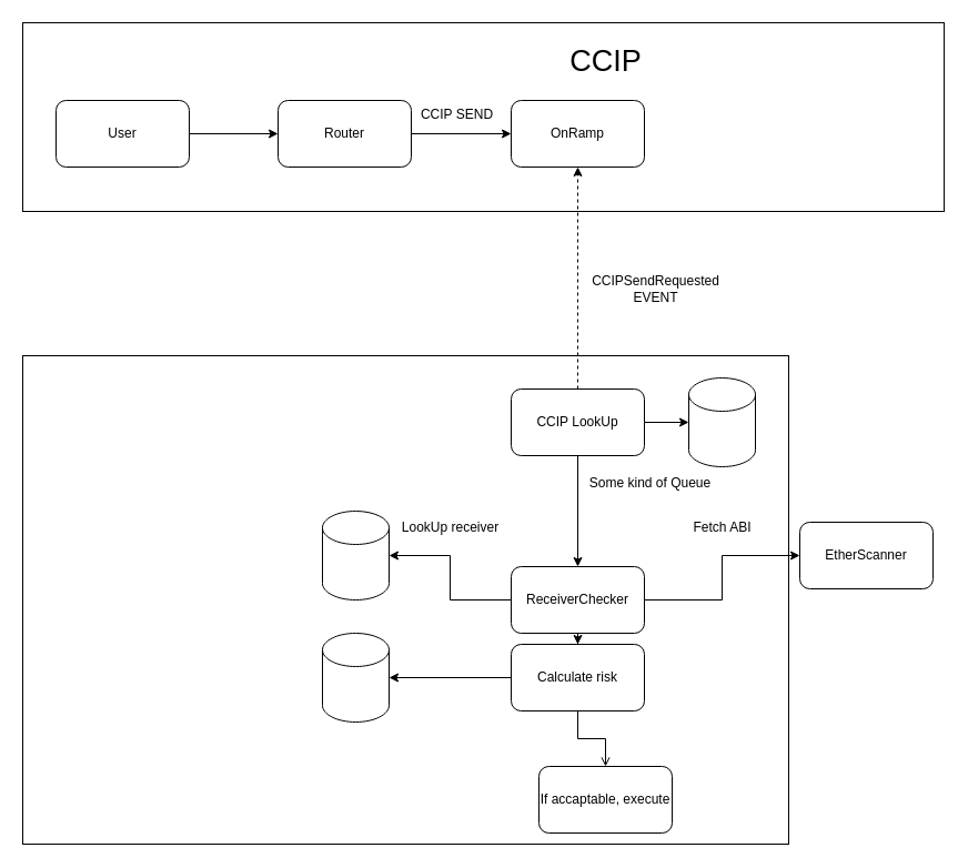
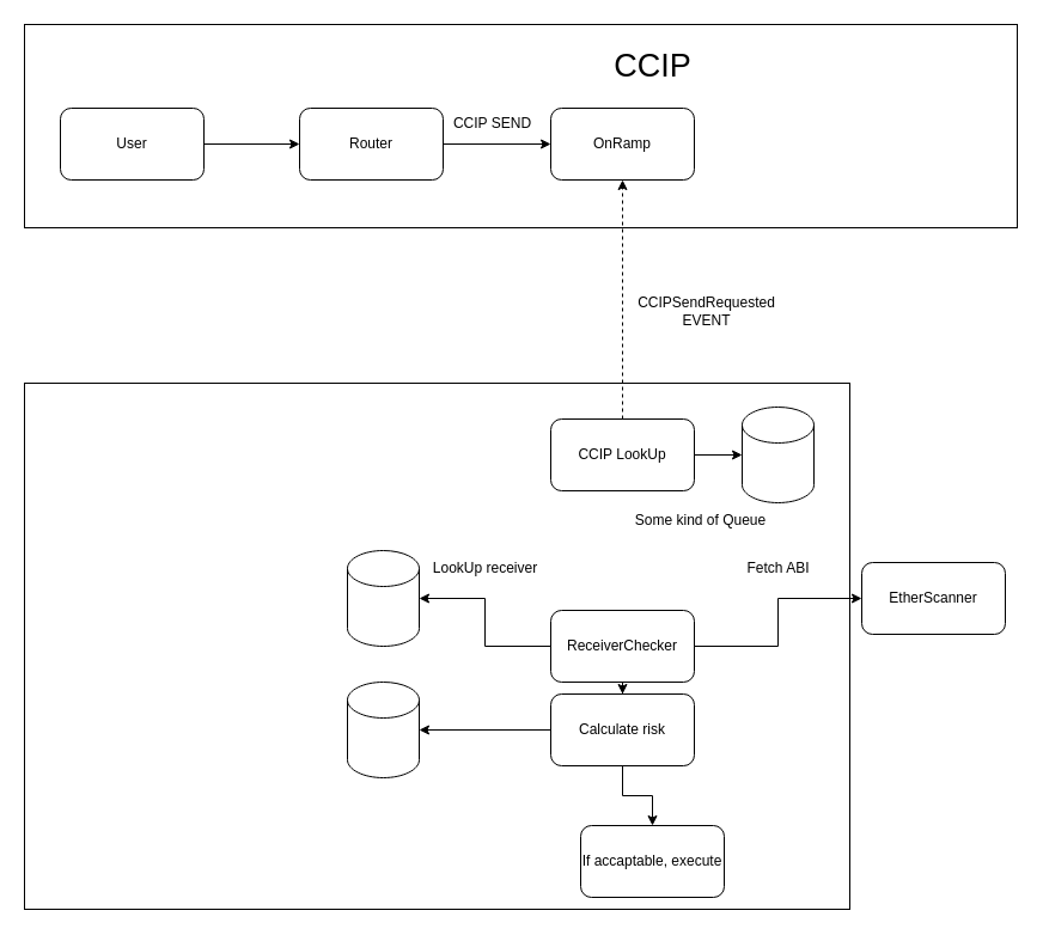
  <mxCell id="0" />
  <mxCell id="1" parent="0" />
  <mxCell id="2" value="" style="rounded=0;whiteSpace=wrap;html=1;" vertex="1" parent="1"><mxGeometry y="320" width="690" height="440" as="geometry" x="20" /></mxCell>
  <mxCell id="3" value="" style="whiteSpace=wrap;html=1;" vertex="1" parent="1"><mxGeometry y="20" width="830" height="170" as="geometry" x="20" /></mxCell>
  <mxCell id="4" value="OnRamp" style="rounded=1;whiteSpace=wrap;html=1;" vertex="1" parent="1"><mxGeometry x="460" y="90" width="120" height="60" as="geometry" /></mxCell>
  <mxCell id="5" style="edgeStyle=orthogonalEdgeStyle;rounded=0;orthogonalLoop=1;jettySize=auto;html=1;" edge="1" parent="1" source="6" target="4"><mxGeometry relative="1" as="geometry" /></mxCell>
  <mxCell id="6" value="Router" style="rounded=1;whiteSpace=wrap;html=1;" vertex="1" parent="1"><mxGeometry x="250" y="90" width="120" height="60" as="geometry" /></mxCell>
  <mxCell id="7" style="edgeStyle=orthogonalEdgeStyle;rounded=0;orthogonalLoop=1;jettySize=auto;html=1;" edge="1" parent="1" source="8" target="6"><mxGeometry relative="1" as="geometry" /></mxCell>
  <mxCell id="8" value="User" style="rounded=1;whiteSpace=wrap;html=1;" vertex="1" parent="1"><mxGeometry x="50" y="90" width="120" height="60" as="geometry" /></mxCell>
  <mxCell id="9" value="CCIP SEND" style="text;html=1;align=center;verticalAlign=middle;resizable=0;points=[];autosize=1;strokeColor=none;fillColor=none;" vertex="1" parent="1"><mxGeometry x="366" y="88" width="90" height="30" as="geometry" /></mxCell>
  <mxCell id="10" value="CCIPSendRequested&lt;br&gt;EVENT" style="text;html=1;align=center;verticalAlign=middle;resizable=0;points=[];autosize=1;strokeColor=none;fillColor=none;" vertex="1" parent="1"><mxGeometry x="520" y="240" width="140" height="40" as="geometry" /></mxCell>
  <mxCell id="11" style="edgeStyle=orthogonalEdgeStyle;rounded=0;orthogonalLoop=1;jettySize=auto;html=1;dashed=1;" edge="1" parent="1" source="14" target="4"><mxGeometry relative="1" as="geometry" /></mxCell>
  <mxCell id="12" style="edgeStyle=orthogonalEdgeStyle;rounded=0;orthogonalLoop=1;jettySize=auto;html=1;" edge="1" parent="1" source="14" target="16"><mxGeometry relative="1" as="geometry" /></mxCell>
- <mxCell id="13" style="edgeStyle=orthogonalEdgeStyle;rounded=0;orthogonalLoop=1;jettySize=auto;html=1;" edge="1" parent="1" source="14" target="20"><mxGeometry relative="1" as="geometry" /></mxCell>
  <mxCell id="14" value="CCIP LookUp" style="rounded=1;whiteSpace=wrap;html=1;" vertex="1" parent="1"><mxGeometry x="460" y="350" width="120" height="60" as="geometry" /></mxCell>
  <mxCell id="15" value="&lt;font style=&quot;font-size: 27px;&quot;&gt;CCIP&lt;/font&gt;" style="text;html=1;align=center;verticalAlign=middle;resizable=0;points=[];autosize=1;strokeColor=none;fillColor=none;" vertex="1" parent="1"><mxGeometry x="500" y="30" width="90" height="50" as="geometry" /></mxCell>
  <mxCell id="16" value="" style="shape=cylinder3;whiteSpace=wrap;html=1;boundedLbl=1;backgroundOutline=1;size=15;" vertex="1" parent="1"><mxGeometry x="620" y="340" width="60" height="80" as="geometry" /></mxCell>
  <mxCell id="17" style="edgeStyle=orthogonalEdgeStyle;rounded=0;orthogonalLoop=1;jettySize=auto;html=1;" edge="1" parent="1" source="20" target="21"><mxGeometry relative="1" as="geometry" /></mxCell>
  <mxCell id="18" style="edgeStyle=orthogonalEdgeStyle;rounded=0;orthogonalLoop=1;jettySize=auto;html=1;" edge="1" parent="1" source="20" target="22"><mxGeometry relative="1" as="geometry" /></mxCell>
  <mxCell id="19" value="" style="edgeStyle=orthogonalEdgeStyle;rounded=0;orthogonalLoop=1;jettySize=auto;html=1;" edge="1" parent="1" source="20" target="28"><mxGeometry relative="1" as="geometry" /></mxCell>
  <mxCell id="20" value="ReceiverChecker" style="rounded=1;whiteSpace=wrap;html=1;" vertex="1" parent="1"><mxGeometry x="460" y="510" width="120" height="60" as="geometry" /></mxCell>
  <mxCell id="21" value="" style="shape=cylinder3;whiteSpace=wrap;html=1;boundedLbl=1;backgroundOutline=1;size=15;" vertex="1" parent="1"><mxGeometry x="290" y="460" width="60" height="80" as="geometry" /></mxCell>
  <mxCell id="22" value="EtherScanner" style="rounded=1;whiteSpace=wrap;html=1;" vertex="1" parent="1"><mxGeometry x="720" y="470" width="120" height="60" as="geometry" /></mxCell>
  <mxCell id="23" value="LookUp receiver" style="text;html=1;align=center;verticalAlign=middle;resizable=0;points=[];autosize=1;strokeColor=none;fillColor=none;" vertex="1" parent="1"><mxGeometry x="350" y="460" width="110" height="30" as="geometry" /></mxCell>
  <mxCell id="24" value="Fetch ABI " style="text;html=1;align=center;verticalAlign=middle;resizable=0;points=[];autosize=1;strokeColor=none;fillColor=none;" vertex="1" parent="1"><mxGeometry x="610" y="460" width="80" height="30" as="geometry" /></mxCell>
  <mxCell id="25" value="Some kind of Queue" style="text;html=1;align=center;verticalAlign=middle;resizable=0;points=[];autosize=1;strokeColor=none;fillColor=none;" vertex="1" parent="1"><mxGeometry x="520" y="420" width="130" height="30" as="geometry" /></mxCell>
  <mxCell id="26" value="" style="edgeStyle=orthogonalEdgeStyle;rounded=0;orthogonalLoop=1;jettySize=auto;html=1;" edge="1" parent="1" source="28" target="29"><mxGeometry relative="1" as="geometry" /></mxCell>
- <mxCell id="27" value="" style="edgeStyle=orthogonalEdgeStyle;rounded=0;orthogonalLoop=1;jettySize=auto;html=1;endArrow=open;" edge="1" parent="1" source="28" target="30"><mxGeometry relative="1" as="geometry" /></mxCell>
+ <mxCell id="27" value="" style="edgeStyle=orthogonalEdgeStyle;rounded=0;orthogonalLoop=1;jettySize=auto;html=1;" edge="1" parent="1" source="28" target="30"><mxGeometry relative="1" as="geometry" /></mxCell>
  <mxCell id="28" value="Calculate risk" style="whiteSpace=wrap;html=1;rounded=1;" vertex="1" parent="1"><mxGeometry x="460" y="580" width="120" height="60" as="geometry" /></mxCell>
  <mxCell id="29" value="" style="shape=cylinder3;whiteSpace=wrap;html=1;boundedLbl=1;backgroundOutline=1;size=15;" vertex="1" parent="1"><mxGeometry x="290" y="570" width="60" height="80" as="geometry" /></mxCell>
  <mxCell id="30" value="If accaptable, execute" style="whiteSpace=wrap;html=1;rounded=1;" vertex="1" parent="1"><mxGeometry x="485" y="690" width="120" height="60" as="geometry" /></mxCell>
